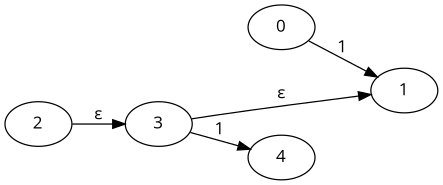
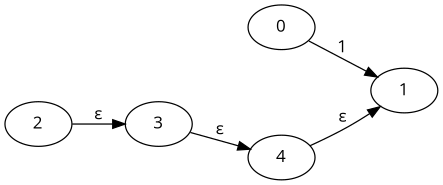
  digraph {
    fontname="Open Sans"
    rankdir=LR
    node [fontname="Open Sans"]
    edge [fontname="Open Sans"]
    n1 [label=0]
    n2 [label=1]
    n3 [label=2]
    n4 [label=3]
    n5 [label=4]
    n1 -> n2 [label=1]
    n3 -> n4 [label="ε"]
-   n4 -> n5 [label=1]
-   n4 -> n2 [label="ε"]
+   n4 -> n5 [label="ε"]
+   n5 -> n2 [label="ε"]
  }
